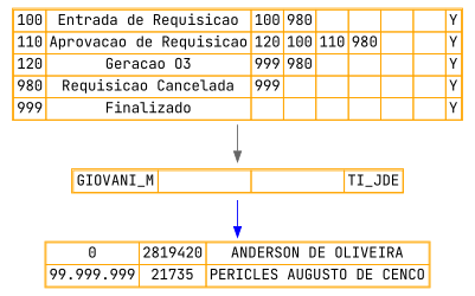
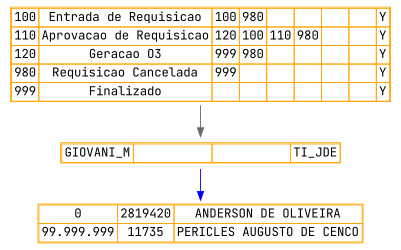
  digraph {
    fontname="JetBrains Mono"
    node [fontname="JetBrains Mono" shape=none]
    edge [fontname="JetBrains Mono"]
    n1 [label=<         <table color='orange' cellspacing='0'>         <tr><td>100</td><td>Entrada de Requisicao</td><td>100</td><td>980</td><td>   </td><td>   </td><td>   </td><td>   </td><td>Y</td></tr>         <tr><td>110</td><td>Aprovacao de Requisicao</td><td>120</td><td>100</td><td>110</td><td>980</td><td>   </td><td>   </td><td>Y</td></tr>         <tr><td>120</td><td>Geracao O3</td><td>999</td><td>980</td><td>   </td><td>   </td><td>   </td><td>   </td><td>Y</td></tr>         <tr><td>980</td><td>Requisicao Cancelada</td><td>999</td><td>   </td><td>   </td><td>   </td><td>   </td><td>   </td><td>Y</td></tr>         <tr><td>999</td><td>Finalizado</td><td>   </td><td>   </td><td>   </td><td>   </td><td>   </td><td>   </td><td>Y</td></tr>         </table>     >]
    n2 [label=<         <table color='orange' cellspacing='0'>         <tr><td>GIOVANI_M</td><td>          </td><td>          </td><td>TI_JDE</td></tr>         </table>     >]
-   n3 [label=<         <table color='orange' cellspacing='0'>         <tr><td>0</td><td>2819420</td><td>ANDERSON DE OLIVEIRA</td></tr>         <tr><td>99.999.999</td><td>21735</td><td>PERICLES AUGUSTO DE CENCO</td></tr>         </table>     >]
+   n3 [label=<         <table color='orange' cellspacing='0'>         <tr><td>0</td><td>2819420</td><td>ANDERSON DE OLIVEIRA</td></tr>         <tr><td>99.999.999</td><td>11735</td><td>PERICLES AUGUSTO DE CENCO</td></tr>         </table>     >]
    n1 -> n2 [color=gray40]
    n2 -> n3 [color=blue]
  }
